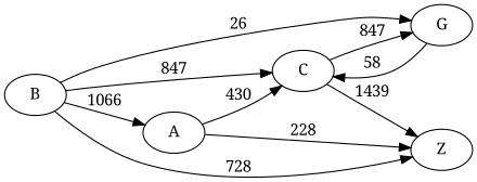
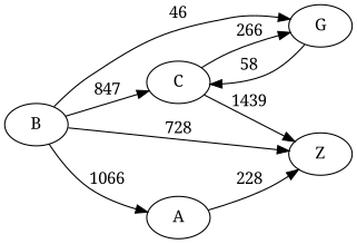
  digraph {
    fontname="Noto Serif"
    rankdir=LR
    node [fontname="Noto Serif"]
    edge [fontname="Noto Serif"]
    B
    C
    A
    G
    Z
    B -> C [label=847]
    B -> A [label=1066]
-   B -> G [label=26]
+   B -> G [label=46]
    B -> Z [label=728]
-   C -> G [label=847]
+   C -> G [label=266]
    C -> Z [label=1439]
-   A -> C [label=430]
    A -> Z [label=228]
    G -> C [label=58]
  }
